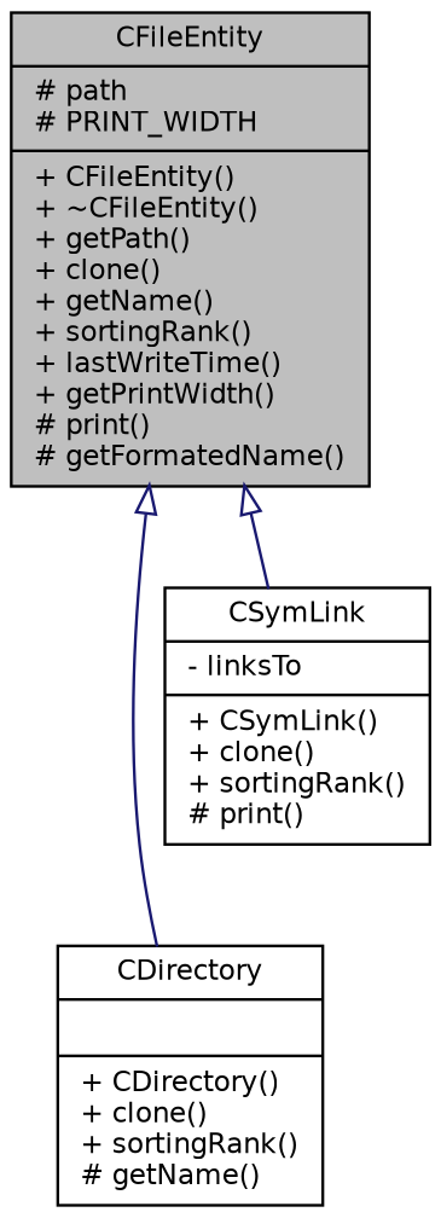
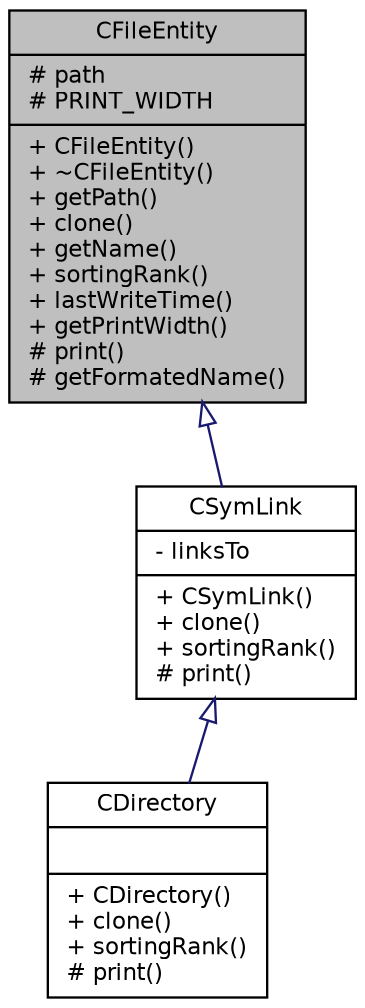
  digraph {
    node [color=black fillcolor=white fontname=Helvetica fontsize=10 shape=record style=filled]
    edge [arrowtail=onormal color=midnightblue dir=back fontname=Helvetica fontsize=10 labelfontname=Helvetica labelfontsize=10 style=solid]
    n1 [fillcolor=grey75 fontcolor=black height=0.2 label="{CFileEntity\n|# path\l# PRINT_WIDTH\l|+ CFileEntity()\l+ ~CFileEntity()\l+ getPath()\l+ clone()\l+ getName()\l+ sortingRank()\l+ lastWriteTime()\l+ getPrintWidth()\l# print()\l# getFormatedName()\l}" width=0.4]
-   n2 [height=0.2 label="{CDirectory\n||+ CDirectory()\l+ clone()\l+ sortingRank()\l# getName()\l}" width=0.4]
+   n2 [height=0.2 label="{CDirectory\n||+ CDirectory()\l+ clone()\l+ sortingRank()\l# print()\l}" width=0.4]
    n3 [height=0.2 label="{CSymLink\n|- linksTo\l|+ CSymLink()\l+ clone()\l+ sortingRank()\l# print()\l}" width=0.4]
-   n1 -> n2
+   n3 -> n2
    n1 -> n3
  }
